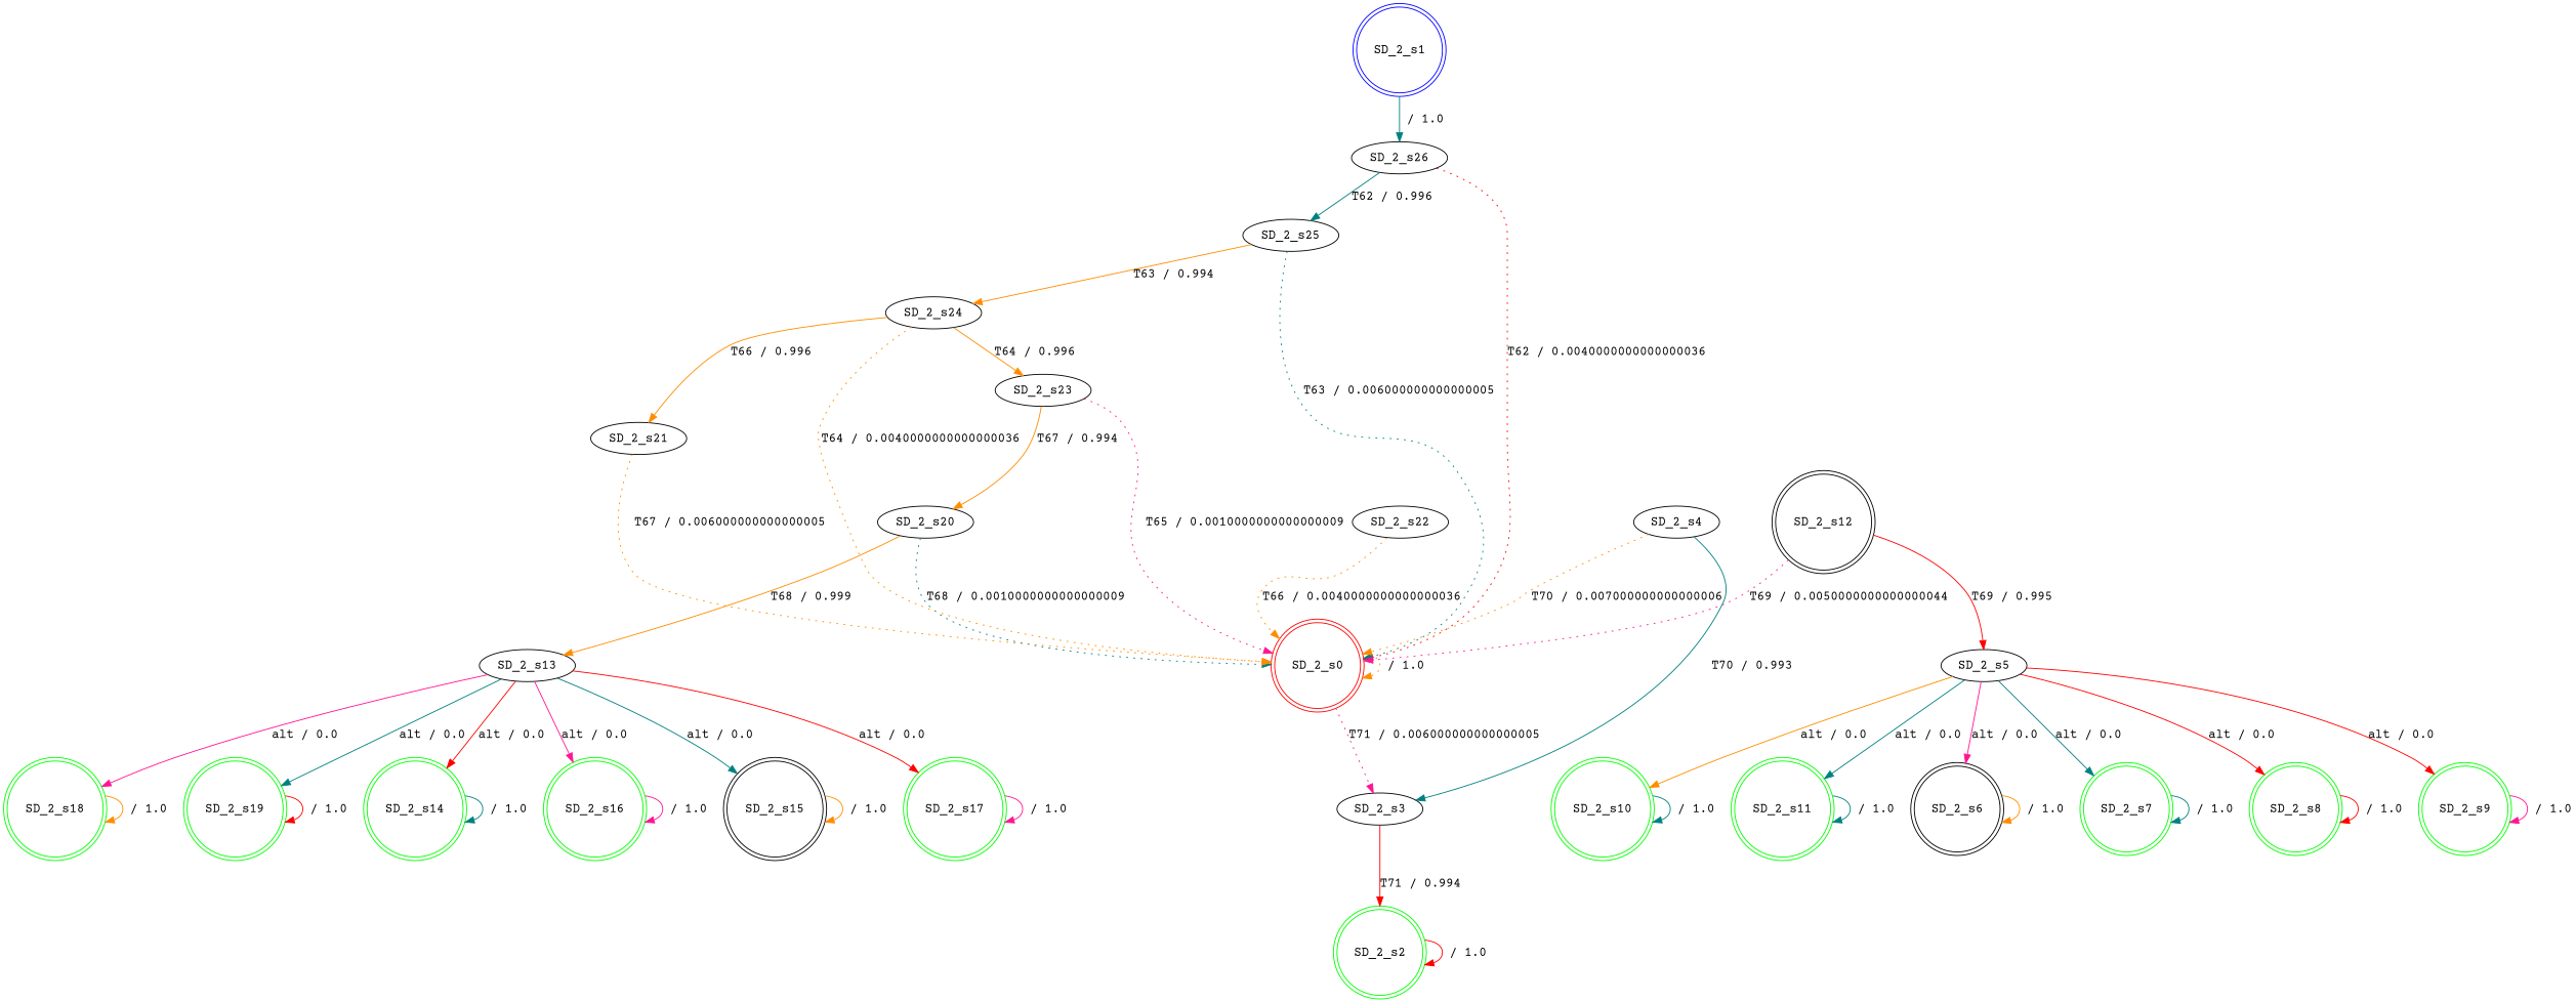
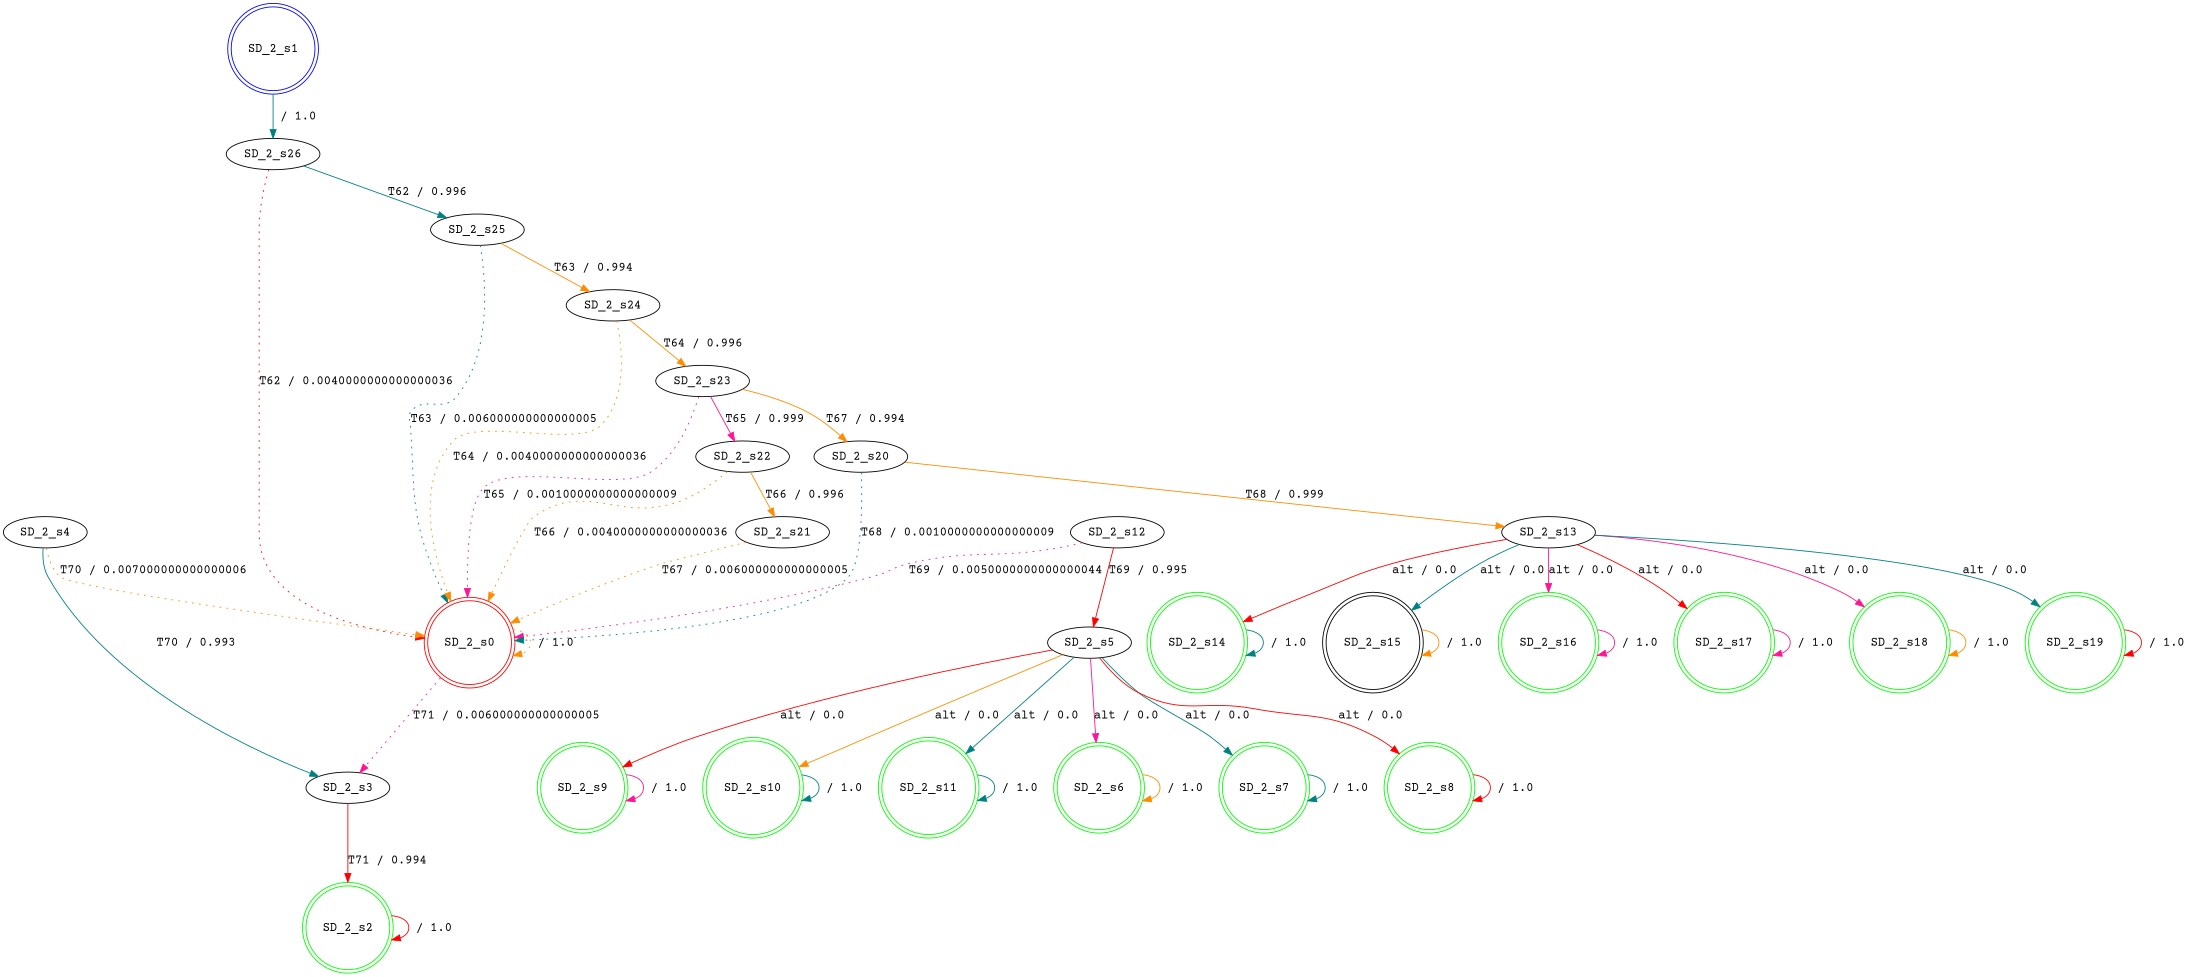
  digraph {
    fontname="Courier Prime"
    node [fontname="Courier Prime" shape=doublecircle]
    edge [color=darkorange fontname="Courier Prime"]
    n1 [color=red label=SD_2_s0]
    n2 [label=SD_2_s3 shape=""]
    n3 [color=blue label=SD_2_s1]
    n4 [label=SD_2_s26 shape=""]
    n5 [label=SD_2_s25 shape=""]
    n6 [color=green label=SD_2_s2]
    n7 [label=SD_2_s4 shape=""]
    n8 [label=SD_2_s5 shape=""]
-   n9 [color=black label=SD_2_s6]
+   n9 [color=green label=SD_2_s6]
    n10 [color=green label=SD_2_s7]
    n11 [color=green label=SD_2_s8]
    n12 [color=green label=SD_2_s9]
    n13 [color=green label=SD_2_s10]
    n14 [color=green label=SD_2_s11]
-   n15 [label=SD_2_s12]
+   n15 [label=SD_2_s12 shape=""]
    n16 [label=SD_2_s13 shape=""]
    n17 [color=green label=SD_2_s14]
    n18 [color=black label=SD_2_s15]
    n19 [color=green label=SD_2_s16]
    n20 [color=green label=SD_2_s17]
    n21 [color=green label=SD_2_s18]
    n22 [color=green label=SD_2_s19]
    n23 [label=SD_2_s20 shape=""]
    n24 [label=SD_2_s21 shape=""]
    n25 [label=SD_2_s22 shape=""]
    n26 [label=SD_2_s23 shape=""]
    n27 [label=SD_2_s24 shape=""]
    n1 -> n1 [label=" / 1.0" style=dotted]
    n1 -> n2 [color=deeppink label="T71 / 0.006000000000000005" style=dotted]
    n2 -> n6 [color=red label="T71 / 0.994"]
    n3 -> n4 [color=teal label=" / 1.0"]
    n4 -> n1 [color=red label="T62 / 0.0040000000000000036" style=dotted]
    n4 -> n5 [color=teal label="T62 / 0.996"]
    n5 -> n1 [color=teal label="T63 / 0.006000000000000005" style=dotted]
    n5 -> n27 [label="T63 / 0.994"]
    n6 -> n6 [color=red label=" / 1.0"]
    n7 -> n1 [label="T70 / 0.007000000000000006" style=dotted]
    n7 -> n2 [color=teal label="T70 / 0.993"]
    n8 -> n9 [color=deeppink label="alt / 0.0"]
    n8 -> n10 [color=teal label="alt / 0.0"]
    n8 -> n11 [color=red label="alt / 0.0"]
    n8 -> n12 [color=red label="alt / 0.0"]
    n8 -> n13 [label="alt / 0.0"]
    n8 -> n14 [color=teal label="alt / 0.0"]
    n9 -> n9 [label=" / 1.0"]
    n10 -> n10 [color=teal label=" / 1.0"]
    n11 -> n11 [color=red label=" / 1.0"]
    n12 -> n12 [color=deeppink label=" / 1.0"]
    n13 -> n13 [color=teal label=" / 1.0"]
    n14 -> n14 [color=teal label=" / 1.0"]
    n15 -> n1 [color=deeppink label="T69 / 0.0050000000000000044" style=dotted]
    n15 -> n8 [color=red label="T69 / 0.995"]
    n16 -> n17 [color=red label="alt / 0.0"]
    n16 -> n18 [color=teal label="alt / 0.0"]
    n16 -> n19 [color=deeppink label="alt / 0.0"]
    n16 -> n20 [color=red label="alt / 0.0"]
    n16 -> n21 [color=deeppink label="alt / 0.0"]
    n16 -> n22 [color=teal label="alt / 0.0"]
    n17 -> n17 [color=teal label=" / 1.0"]
    n18 -> n18 [label=" / 1.0"]
    n19 -> n19 [color=deeppink label=" / 1.0"]
    n20 -> n20 [color=deeppink label=" / 1.0"]
    n21 -> n21 [label=" / 1.0"]
    n22 -> n22 [color=red label=" / 1.0"]
    n23 -> n1 [color=teal label="T68 / 0.0010000000000000009" style=dotted]
    n23 -> n16 [label="T68 / 0.999"]
    n24 -> n1 [label="T67 / 0.006000000000000005" style=dotted]
    n25 -> n1 [label="T66 / 0.0040000000000000036" style=dotted]
-   n27 -> n24 [label="T66 / 0.996"]
+   n25 -> n24 [label="T66 / 0.996"]
    n26 -> n1 [color=deeppink label="T65 / 0.0010000000000000009" style=dotted]
    n26 -> n23 [label="T67 / 0.994"]
+   n26 -> n25 [color=deeppink label="T65 / 0.999"]
    n27 -> n1 [label="T64 / 0.0040000000000000036" style=dotted]
    n27 -> n26 [label="T64 / 0.996"]
  }
